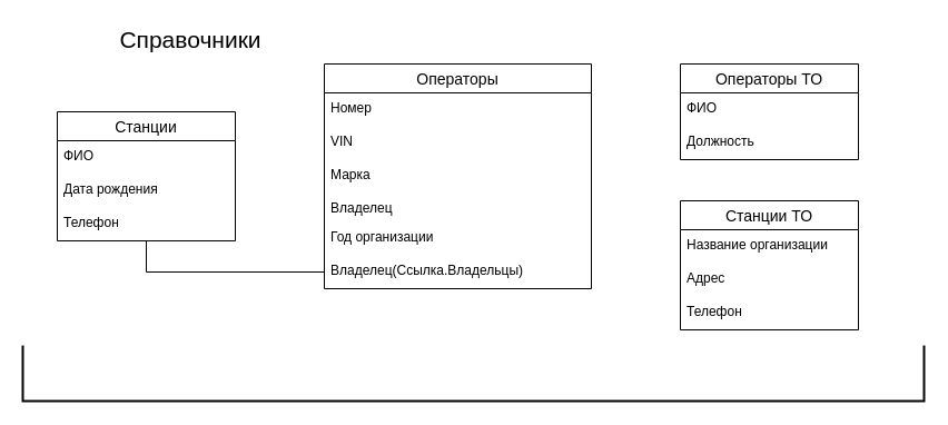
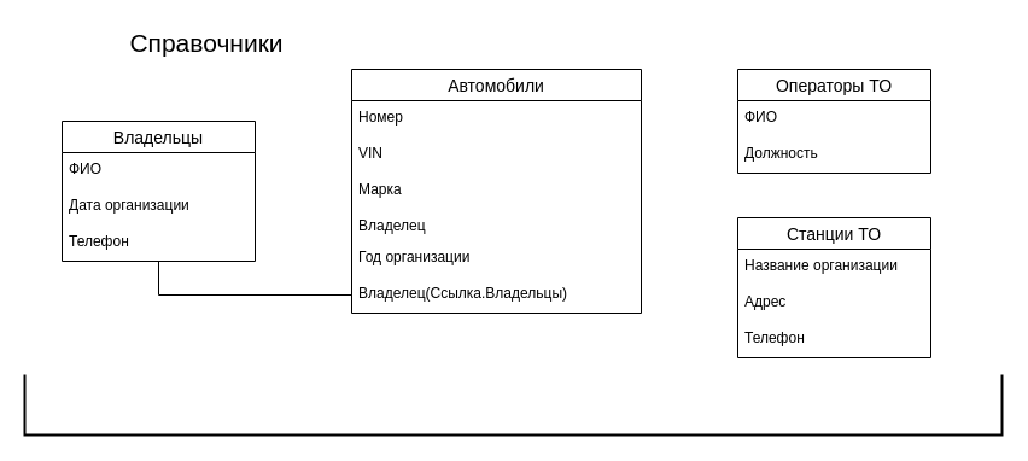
  <mxCell id="0" />
  <mxCell id="1" parent="0" />
  <mxCell id="2" value="Справочники" style="text;html=1;align=center;verticalAlign=middle;whiteSpace=wrap;rounded=0;fontSize=21;" vertex="1" parent="1"><mxGeometry x="106" y="20" width="130" height="30" as="geometry" /></mxCell>
- <mxCell id="3" value="Операторы" style="swimlane;fontStyle=0;childLayout=stackLayout;horizontal=1;startSize=26;horizontalStack=0;resizeParent=1;resizeParentMax=0;resizeLast=0;collapsible=1;marginBottom=0;align=center;fontSize=14;" vertex="1" parent="1"><mxGeometry x="291" y="57" width="240" height="202" as="geometry" /></mxCell>
+ <mxCell id="3" value="Автомобили" style="swimlane;fontStyle=0;childLayout=stackLayout;horizontal=1;startSize=26;horizontalStack=0;resizeParent=1;resizeParentMax=0;resizeLast=0;collapsible=1;marginBottom=0;align=center;fontSize=14;" vertex="1" parent="1"><mxGeometry x="291" y="57" width="240" height="202" as="geometry" /></mxCell>
  <mxCell id="4" value="Номер" style="text;strokeColor=none;fillColor=none;spacingLeft=4;spacingRight=4;overflow=hidden;rotatable=0;points=[[0,0.5],[1,0.5]];portConstraint=eastwest;fontSize=12;whiteSpace=wrap;html=1;" vertex="1" parent="3"><mxGeometry y="26" width="240" height="30" as="geometry" /></mxCell>
  <mxCell id="5" value="VIN" style="text;strokeColor=none;fillColor=none;spacingLeft=4;spacingRight=4;overflow=hidden;rotatable=0;points=[[0,0.5],[1,0.5]];portConstraint=eastwest;fontSize=12;whiteSpace=wrap;html=1;" vertex="1" parent="3"><mxGeometry y="56" width="240" height="30" as="geometry" /></mxCell>
  <mxCell id="6" value="Марка" style="text;strokeColor=none;fillColor=none;spacingLeft=4;spacingRight=4;overflow=hidden;rotatable=0;points=[[0,0.5],[1,0.5]];portConstraint=eastwest;fontSize=12;whiteSpace=wrap;html=1;" vertex="1" parent="3"><mxGeometry y="86" width="240" height="30" as="geometry" /></mxCell>
  <mxCell id="7" value="Владелец" style="text;strokeColor=none;fillColor=none;spacingLeft=4;spacingRight=4;overflow=hidden;rotatable=0;points=[[0,0.5],[1,0.5]];portConstraint=eastwest;fontSize=12;whiteSpace=wrap;html=1;" vertex="1" parent="3"><mxGeometry y="116" width="240" height="26" as="geometry" /></mxCell>
  <mxCell id="8" value="Год организации" style="text;strokeColor=none;fillColor=none;spacingLeft=4;spacingRight=4;overflow=hidden;rotatable=0;points=[[0,0.5],[1,0.5]];portConstraint=eastwest;fontSize=12;whiteSpace=wrap;html=1;" vertex="1" parent="3"><mxGeometry y="142" width="240" height="30" as="geometry" /></mxCell>
  <mxCell id="9" value="Владелец(Ссылка.Владельцы)" style="text;strokeColor=none;fillColor=none;spacingLeft=4;spacingRight=4;overflow=hidden;rotatable=0;points=[[0,0.5],[1,0.5]];portConstraint=eastwest;fontSize=12;whiteSpace=wrap;html=1;" vertex="1" parent="3"><mxGeometry y="172" width="240" height="30" as="geometry" /></mxCell>
  <mxCell id="10" style="edgeStyle=orthogonalEdgeStyle;rounded=0;orthogonalLoop=1;jettySize=auto;html=1;endArrow=none;" edge="1" parent="1" source="11" target="9"><mxGeometry relative="1" as="geometry" /></mxCell>
- <mxCell id="11" value="Станции" style="swimlane;fontStyle=0;childLayout=stackLayout;horizontal=1;startSize=26;horizontalStack=0;resizeParent=1;resizeParentMax=0;resizeLast=0;collapsible=1;marginBottom=0;align=center;fontSize=14;" vertex="1" parent="1"><mxGeometry x="51" y="100" width="160" height="116" as="geometry" /></mxCell>
+ <mxCell id="11" value="Владельцы" style="swimlane;fontStyle=0;childLayout=stackLayout;horizontal=1;startSize=26;horizontalStack=0;resizeParent=1;resizeParentMax=0;resizeLast=0;collapsible=1;marginBottom=0;align=center;fontSize=14;" vertex="1" parent="1"><mxGeometry x="51" y="100" width="160" height="116" as="geometry" /></mxCell>
  <mxCell id="12" value="ФИО" style="text;strokeColor=none;fillColor=none;spacingLeft=4;spacingRight=4;overflow=hidden;rotatable=0;points=[[0,0.5],[1,0.5]];portConstraint=eastwest;fontSize=12;whiteSpace=wrap;html=1;" vertex="1" parent="11"><mxGeometry y="26" width="160" height="30" as="geometry" /></mxCell>
- <mxCell id="13" value="Дата рождения" style="text;strokeColor=none;fillColor=none;spacingLeft=4;spacingRight=4;overflow=hidden;rotatable=0;points=[[0,0.5],[1,0.5]];portConstraint=eastwest;fontSize=12;whiteSpace=wrap;html=1;" vertex="1" parent="11"><mxGeometry y="56" width="160" height="30" as="geometry" /></mxCell>
+ <mxCell id="13" value="Дата организации" style="text;strokeColor=none;fillColor=none;spacingLeft=4;spacingRight=4;overflow=hidden;rotatable=0;points=[[0,0.5],[1,0.5]];portConstraint=eastwest;fontSize=12;whiteSpace=wrap;html=1;" vertex="1" parent="11"><mxGeometry y="56" width="160" height="30" as="geometry" /></mxCell>
  <mxCell id="14" value="Телефон" style="text;strokeColor=none;fillColor=none;spacingLeft=4;spacingRight=4;overflow=hidden;rotatable=0;points=[[0,0.5],[1,0.5]];portConstraint=eastwest;fontSize=12;whiteSpace=wrap;html=1;" vertex="1" parent="11"><mxGeometry y="86" width="160" height="30" as="geometry" /></mxCell>
  <mxCell id="15" value="Операторы ТО" style="swimlane;fontStyle=0;childLayout=stackLayout;horizontal=1;startSize=26;horizontalStack=0;resizeParent=1;resizeParentMax=0;resizeLast=0;collapsible=1;marginBottom=0;align=center;fontSize=14;" vertex="1" parent="1"><mxGeometry x="611" y="57" width="160" height="86" as="geometry" /></mxCell>
  <mxCell id="16" value="ФИО" style="text;strokeColor=none;fillColor=none;spacingLeft=4;spacingRight=4;overflow=hidden;rotatable=0;points=[[0,0.5],[1,0.5]];portConstraint=eastwest;fontSize=12;whiteSpace=wrap;html=1;" vertex="1" parent="15"><mxGeometry y="26" width="160" height="30" as="geometry" /></mxCell>
  <mxCell id="17" value="Должность" style="text;strokeColor=none;fillColor=none;spacingLeft=4;spacingRight=4;overflow=hidden;rotatable=0;points=[[0,0.5],[1,0.5]];portConstraint=eastwest;fontSize=12;whiteSpace=wrap;html=1;" vertex="1" parent="15"><mxGeometry y="56" width="160" height="30" as="geometry" /></mxCell>
  <mxCell id="18" value="Станции ТО" style="swimlane;fontStyle=0;childLayout=stackLayout;horizontal=1;startSize=26;horizontalStack=0;resizeParent=1;resizeParentMax=0;resizeLast=0;collapsible=1;marginBottom=0;align=center;fontSize=14;" vertex="1" parent="1"><mxGeometry x="611" y="180" width="160" height="116" as="geometry" /></mxCell>
  <mxCell id="19" value="Название организации" style="text;strokeColor=none;fillColor=none;spacingLeft=4;spacingRight=4;overflow=hidden;rotatable=0;points=[[0,0.5],[1,0.5]];portConstraint=eastwest;fontSize=12;whiteSpace=wrap;html=1;" vertex="1" parent="18"><mxGeometry y="26" width="160" height="30" as="geometry" /></mxCell>
  <mxCell id="20" value="Адрес" style="text;strokeColor=none;fillColor=none;spacingLeft=4;spacingRight=4;overflow=hidden;rotatable=0;points=[[0,0.5],[1,0.5]];portConstraint=eastwest;fontSize=12;whiteSpace=wrap;html=1;" vertex="1" parent="18"><mxGeometry y="56" width="160" height="30" as="geometry" /></mxCell>
  <mxCell id="21" value="Телефон" style="text;strokeColor=none;fillColor=none;spacingLeft=4;spacingRight=4;overflow=hidden;rotatable=0;points=[[0,0.5],[1,0.5]];portConstraint=eastwest;fontSize=12;whiteSpace=wrap;html=1;" vertex="1" parent="18"><mxGeometry y="86" width="160" height="30" as="geometry" /></mxCell>
  <mxCell id="22" value="" style="strokeWidth=2;html=1;shape=mxgraph.flowchart.annotation_1;align=left;pointerEvents=1;direction=north;" vertex="1" parent="1"><mxGeometry x="20" y="310" width="810" height="50" as="geometry" /></mxCell>
